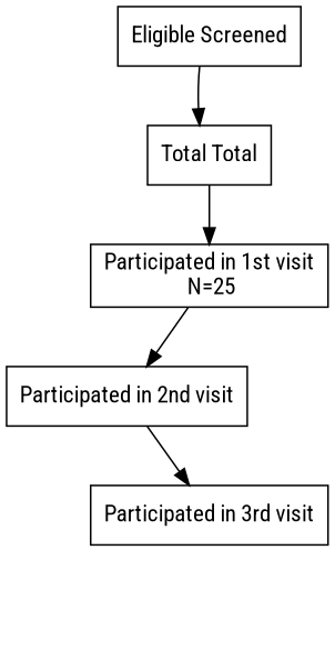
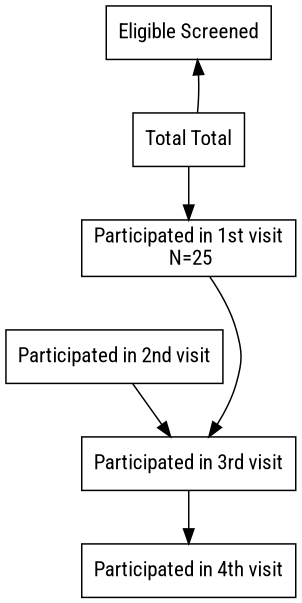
  digraph {
    fontname="Roboto Condensed"
    node [fontname="Roboto Condensed" shape=rectangle]
    edge [fontname="Roboto Condensed"]
    n1 [label="Eligible Screened"]
    n2 [label="Total Total"]
    n3 [label="Participated in 1st visit\n N=25"]
    n4 [label="Participated in 2nd visit"]
    n5 [label="Participated in 3rd visit"]
-   n1 -> n2
+   n6 [label="Participated in 4th visit"]
+   n2 -> n1
    n2 -> n3
-   n3 -> n4
+   n3 -> n5
    n4 -> n5
+   n5 -> n6
  }
